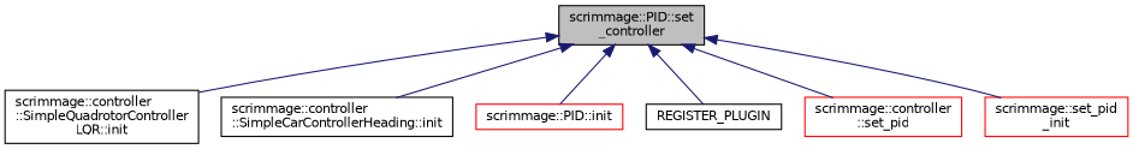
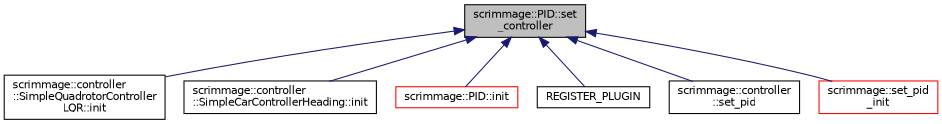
  digraph {
    rankdir=TB
    node [color=black fillcolor=white fontname=Helvetica fontsize=10 shape=record style=filled]
    edge [color=midnightblue dir=back fontname=Helvetica fontsize=10 labelfontname=Helvetica labelfontsize=10 style=solid]
    n1 [fillcolor=grey75 fontcolor=black height=0.2 label="scrimmage::PID::set\l_controller" width=0.4]
    n2 [height=0.2 label="scrimmage::controller\l::SimpleQuadrotorController\lLQR::init" width=0.4]
    n3 [height=0.2 label="scrimmage::controller\l::SimpleCarControllerHeading::init" width=0.4]
    n4 [color=red height=0.2 label="scrimmage::PID::init" width=0.4]
    n5 [height=0.2 label=REGISTER_PLUGIN width=0.4]
-   n6 [color=red height=0.2 label="scrimmage::controller\l::set_pid" width=0.4]
+   n6 [height=0.2 label="scrimmage::controller\l::set_pid" width=0.4]
    n7 [color=red height=0.2 label="scrimmage::set_pid\l_init" width=0.4]
    n1 -> n2
    n1 -> n3
    n1 -> n4
    n1 -> n5
    n1 -> n6
    n1 -> n7
  }
